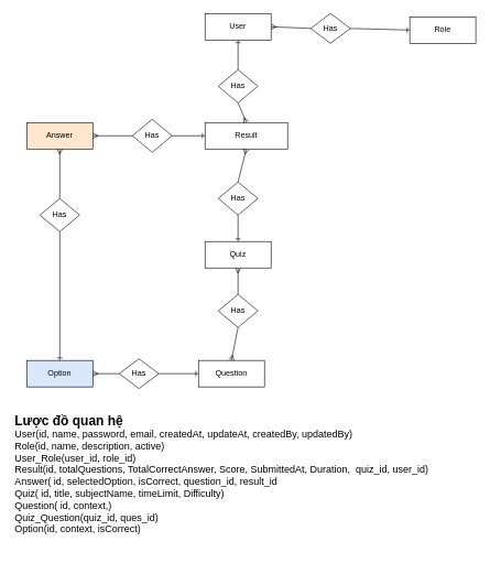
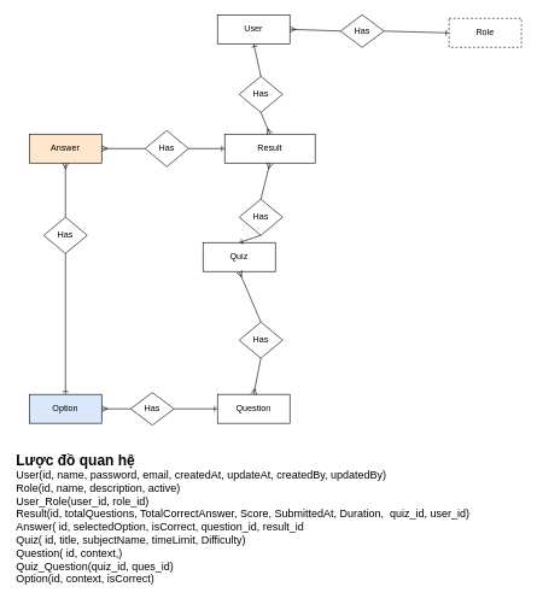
  <mxCell id="0" />
  <mxCell id="1" parent="0" />
  <mxCell id="2" value="Question" style="whiteSpace=wrap;html=1;align=center;" parent="1" vertex="1"><mxGeometry x="300" y="545" width="100" height="40" as="geometry" /></mxCell>
- <mxCell id="3" value="Quiz" style="whiteSpace=wrap;html=1;align=center;" parent="1" vertex="1"><mxGeometry x="310" y="365" width="100" height="40" as="geometry" /></mxCell>
- <mxCell id="4" value="User" style="whiteSpace=wrap;html=1;align=center;" parent="1" vertex="1"><mxGeometry x="310" y="20" width="100" height="40" as="geometry" /></mxCell>
+ <mxCell id="3" value="Quiz" style="whiteSpace=wrap;html=1;align=center;" parent="1" vertex="1"><mxGeometry x="280" y="335" width="100" height="40" as="geometry" /></mxCell>
+ <mxCell id="4" value="User" style="whiteSpace=wrap;html=1;align=center;" parent="1" vertex="1"><mxGeometry x="300" y="20" width="100" height="40" as="geometry" /></mxCell>
  <mxCell id="5" value="Answer" style="whiteSpace=wrap;html=1;align=center;fillColor=#ffe6cc;" parent="1" vertex="1"><mxGeometry x="40" y="185" width="100" height="40" as="geometry" /></mxCell>
- <mxCell id="6" value="Role" style="whiteSpace=wrap;html=1;align=center;" parent="1" vertex="1"><mxGeometry x="620" y="25" width="100" height="40" as="geometry" /></mxCell>
+ <mxCell id="6" value="Role" style="whiteSpace=wrap;html=1;align=center;dashed=1;" parent="1" vertex="1"><mxGeometry x="620" y="25" width="100" height="40" as="geometry" /></mxCell>
  <mxCell id="7" value="Result" style="whiteSpace=wrap;html=1;align=center;" parent="1" vertex="1"><mxGeometry x="310" y="185" width="125" height="40" as="geometry" /></mxCell>
  <mxCell id="8" value="" style="endArrow=ERmany;html=1;rounded=0;endFill=0;entryX=0.5;entryY=0;entryDx=0;entryDy=0;exitX=0.5;exitY=1;exitDx=0;exitDy=0;" parent="1" source="10" target="7" edge="1"><mxGeometry width="50" height="50" relative="1" as="geometry"><mxPoint x="430" y="135" as="sourcePoint" /><mxPoint x="300" y="165" as="targetPoint" /></mxGeometry></mxCell>
  <mxCell id="9" value="" style="endArrow=ERone;html=1;rounded=0;endFill=0;exitX=0.5;exitY=0;exitDx=0;exitDy=0;entryX=0.5;entryY=1;entryDx=0;entryDy=0;" parent="1" source="10" target="4" edge="1"><mxGeometry width="50" height="50" relative="1" as="geometry"><mxPoint x="430" y="205" as="sourcePoint" /><mxPoint x="460" y="305" as="targetPoint" /></mxGeometry></mxCell>
  <mxCell id="10" value="Has" style="shape=rhombus;perimeter=rhombusPerimeter;whiteSpace=wrap;html=1;align=center;" parent="1" vertex="1"><mxGeometry x="330" y="105" width="60" height="50" as="geometry" /></mxCell>
  <mxCell id="11" value="" style="endArrow=ERmany;html=1;rounded=0;endFill=0;entryX=0.5;entryY=1;entryDx=0;entryDy=0;exitX=0.5;exitY=0;exitDx=0;exitDy=0;" parent="1" source="13" target="7" edge="1"><mxGeometry width="50" height="50" relative="1" as="geometry"><mxPoint x="585" y="335" as="sourcePoint" /><mxPoint x="515" y="385" as="targetPoint" /></mxGeometry></mxCell>
  <mxCell id="12" value="" style="endArrow=ERone;html=1;rounded=0;endFill=0;exitX=0.5;exitY=1;exitDx=0;exitDy=0;entryX=0.5;entryY=0;entryDx=0;entryDy=0;" parent="1" source="13" target="3" edge="1"><mxGeometry width="50" height="50" relative="1" as="geometry"><mxPoint x="585" y="405" as="sourcePoint" /><mxPoint x="305" y="305" as="targetPoint" /></mxGeometry></mxCell>
  <mxCell id="13" value="Has" style="shape=rhombus;perimeter=rhombusPerimeter;whiteSpace=wrap;html=1;align=center;" parent="1" vertex="1"><mxGeometry x="330" y="275" width="60" height="50" as="geometry" /></mxCell>
  <mxCell id="14" value="" style="endArrow=ERmany;html=1;rounded=0;endFill=0;entryX=0.5;entryY=0;entryDx=0;entryDy=0;exitX=0.5;exitY=1;exitDx=0;exitDy=0;" parent="1" source="16" target="2" edge="1"><mxGeometry width="50" height="50" relative="1" as="geometry"><mxPoint x="465" y="580" as="sourcePoint" /><mxPoint x="240" y="470" as="targetPoint" /></mxGeometry></mxCell>
  <mxCell id="15" value="" style="endArrow=ERmany;html=1;rounded=0;endFill=0;exitX=0.5;exitY=0;exitDx=0;exitDy=0;entryX=0.5;entryY=1;entryDx=0;entryDy=0;" parent="1" source="16" target="3" edge="1"><mxGeometry width="50" height="50" relative="1" as="geometry"><mxPoint x="465" y="650" as="sourcePoint" /><mxPoint x="310" y="450" as="targetPoint" /></mxGeometry></mxCell>
  <mxCell id="16" value="Has" style="shape=rhombus;perimeter=rhombusPerimeter;whiteSpace=wrap;html=1;align=center;" parent="1" vertex="1"><mxGeometry x="330" y="445" width="60" height="50" as="geometry" /></mxCell>
  <mxCell id="17" value="" style="endArrow=ERmany;html=1;rounded=0;endFill=0;entryX=1;entryY=0.5;entryDx=0;entryDy=0;exitX=0;exitY=0.5;exitDx=0;exitDy=0;" parent="1" source="19" target="4" edge="1"><mxGeometry width="50" height="50" relative="1" as="geometry"><mxPoint x="740" y="330" as="sourcePoint" /><mxPoint x="400" y="90" as="targetPoint" /></mxGeometry></mxCell>
  <mxCell id="18" value="" style="endArrow=ERone;html=1;rounded=0;endFill=0;exitX=1;exitY=0.5;exitDx=0;exitDy=0;entryX=0;entryY=0.5;entryDx=0;entryDy=0;" parent="1" source="19" target="6" edge="1"><mxGeometry width="50" height="50" relative="1" as="geometry"><mxPoint x="740" y="400" as="sourcePoint" /><mxPoint x="640" y="90" as="targetPoint" /></mxGeometry></mxCell>
  <mxCell id="19" value="Has" style="shape=rhombus;perimeter=rhombusPerimeter;whiteSpace=wrap;html=1;align=center;" parent="1" vertex="1"><mxGeometry x="470" y="20" width="60" height="45" as="geometry" /></mxCell>
  <mxCell id="20" value="" style="endArrow=ERmany;html=1;rounded=0;endFill=0;entryX=1;entryY=0.5;entryDx=0;entryDy=0;exitX=0;exitY=0.5;exitDx=0;exitDy=0;" parent="1" source="22" target="5" edge="1"><mxGeometry width="50" height="50" relative="1" as="geometry"><mxPoint x="250" y="105" as="sourcePoint" /><mxPoint x="180" y="155" as="targetPoint" /></mxGeometry></mxCell>
  <mxCell id="21" value="" style="endArrow=ERone;html=1;rounded=0;endFill=0;exitX=1;exitY=0.5;exitDx=0;exitDy=0;entryX=0;entryY=0.5;entryDx=0;entryDy=0;" parent="1" source="22" target="7" edge="1"><mxGeometry width="50" height="50" relative="1" as="geometry"><mxPoint x="250" y="175" as="sourcePoint" /><mxPoint x="180" y="25" as="targetPoint" /></mxGeometry></mxCell>
  <mxCell id="22" value="Has" style="shape=rhombus;perimeter=rhombusPerimeter;whiteSpace=wrap;html=1;align=center;" parent="1" vertex="1"><mxGeometry x="200" y="180" width="60" height="50" as="geometry" /></mxCell>
  <mxCell id="23" value="" style="endArrow=ERmany;html=1;rounded=0;endFill=0;entryX=0.5;entryY=1;entryDx=0;entryDy=0;exitX=0.5;exitY=0;exitDx=0;exitDy=0;" parent="1" source="25" target="5" edge="1"><mxGeometry width="50" height="50" relative="1" as="geometry"><mxPoint x="190" y="455" as="sourcePoint" /><mxPoint x="80" y="555" as="targetPoint" /></mxGeometry></mxCell>
  <mxCell id="24" value="" style="endArrow=ERone;html=1;rounded=0;endFill=0;exitX=0.5;exitY=1;exitDx=0;exitDy=0;entryX=0.5;entryY=0;entryDx=0;entryDy=0;" parent="1" source="25" target="27" edge="1"><mxGeometry width="50" height="50" relative="1" as="geometry"><mxPoint x="180" y="285" as="sourcePoint" /><mxPoint x="270" y="365" as="targetPoint" /></mxGeometry></mxCell>
  <mxCell id="25" value="Has" style="shape=rhombus;perimeter=rhombusPerimeter;whiteSpace=wrap;html=1;align=center;" parent="1" vertex="1"><mxGeometry x="60" y="300" width="60" height="50" as="geometry" /></mxCell>
  <mxCell id="26" value="&lt;font style=&quot;&quot;&gt;&lt;b style=&quot;&quot;&gt;&lt;font style=&quot;font-size: 20px;&quot;&gt;Lược đồ quan hệ&lt;/font&gt;&lt;/b&gt;&lt;br&gt;&lt;/font&gt;&lt;div&gt;&lt;font style=&quot;font-size: 15px;&quot;&gt;User(id, name, password, email, createdAt, updateAt, createdBy, updatedBy)&lt;/font&gt;&lt;/div&gt;&lt;div&gt;&lt;font style=&quot;font-size: 15px;&quot;&gt;Role(id, name, description, active)&lt;/font&gt;&lt;/div&gt;&lt;div&gt;&lt;font style=&quot;font-size: 15px;&quot;&gt;User_Role(user_id, role_id)&lt;/font&gt;&lt;/div&gt;&lt;div&gt;&lt;font style=&quot;font-size: 15px;&quot;&gt;Result(id, totalQuestions, TotalCorrectAnswer, Score, SubmittedAt, Duration,&amp;nbsp; quiz_id, user_id)&lt;/font&gt;&lt;/div&gt;&lt;div&gt;&lt;font style=&quot;font-size: 15px;&quot;&gt;Answer( id, selectedOption, isCorrect, question_id, result_id&lt;/font&gt;&lt;/div&gt;&lt;div&gt;&lt;font style=&quot;font-size: 15px;&quot;&gt;Quiz( id, title, subjectName, timeLimit, Difficulty)&lt;/font&gt;&lt;/div&gt;&lt;div&gt;&lt;font style=&quot;font-size: 15px;&quot;&gt;Question( id, context,)&lt;/font&gt;&lt;/div&gt;&lt;div&gt;&lt;font style=&quot;font-size: 15px;&quot;&gt;Quiz_Question(quiz_id, ques_id)&lt;/font&gt;&lt;/div&gt;&lt;div&gt;&lt;font style=&quot;font-size: 15px;&quot;&gt;Option(id, context, isCorrect)&lt;/font&gt;&lt;/div&gt;&lt;div&gt;&lt;font style=&quot;font-size: 14px;&quot;&gt;&lt;br&gt;&lt;/font&gt;&lt;/div&gt;" style="text;html=1;align=left;verticalAlign=middle;resizable=0;points=[];autosize=1;strokeColor=none;fillColor=none;spacingTop=-1;" parent="1" vertex="1"><mxGeometry x="20" y="620" width="650" height="210" as="geometry" /></mxCell>
  <mxCell id="27" value="Option" style="whiteSpace=wrap;html=1;align=center;fillColor=#dae8fc;" parent="1" vertex="1"><mxGeometry x="40" y="545" width="100" height="40" as="geometry" /></mxCell>
  <mxCell id="28" value="" style="endArrow=ERmany;html=1;rounded=0;endFill=0;entryX=1;entryY=0.5;entryDx=0;entryDy=0;exitX=0;exitY=0.5;exitDx=0;exitDy=0;" parent="1" source="29" target="27" edge="1"><mxGeometry width="50" height="50" relative="1" as="geometry"><mxPoint x="160" y="488" as="sourcePoint" /><mxPoint x="-10" y="333" as="targetPoint" /></mxGeometry></mxCell>
  <mxCell id="29" value="Has" style="shape=rhombus;perimeter=rhombusPerimeter;whiteSpace=wrap;html=1;align=center;" parent="1" vertex="1"><mxGeometry x="180" y="542.5" width="60" height="45" as="geometry" /></mxCell>
  <mxCell id="30" value="" style="endArrow=ERone;html=1;rounded=0;endFill=0;exitX=1;exitY=0.5;exitDx=0;exitDy=0;entryX=0;entryY=0.5;entryDx=0;entryDy=0;" parent="1" source="29" target="2" edge="1"><mxGeometry width="50" height="50" relative="1" as="geometry"><mxPoint x="-70" y="363" as="sourcePoint" /><mxPoint x="300" y="548" as="targetPoint" /></mxGeometry></mxCell>
